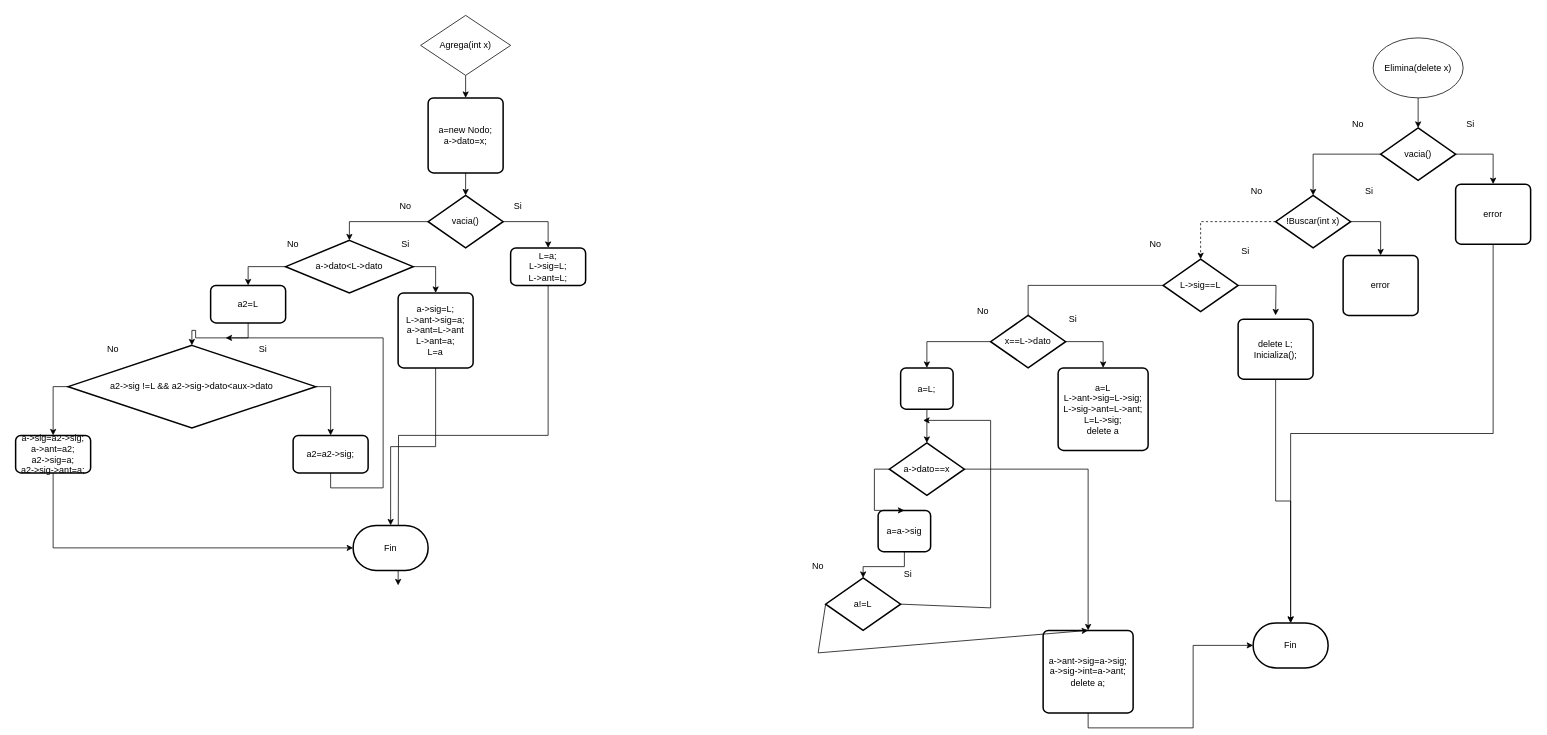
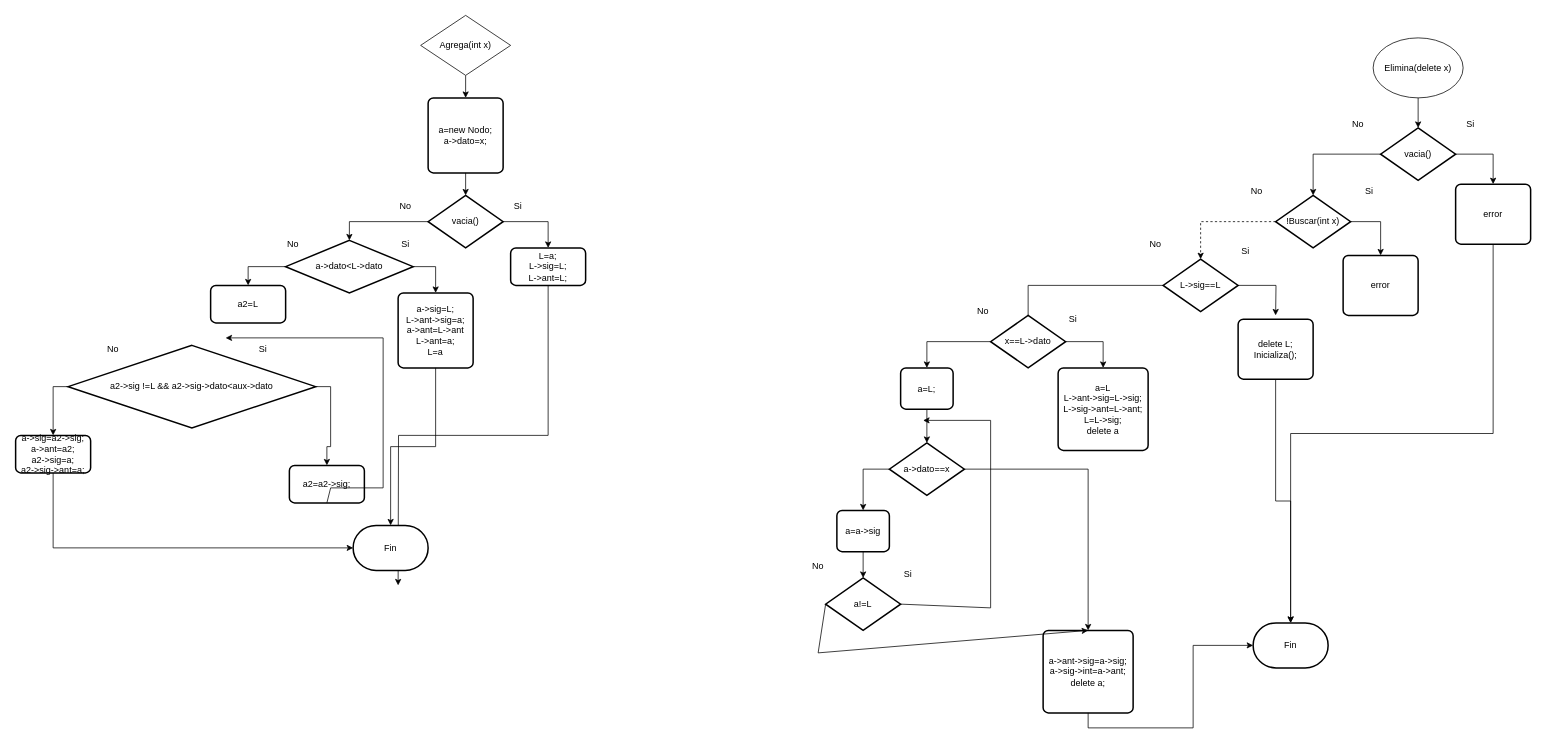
  <mxCell id="0" />
  <mxCell id="1" parent="0" />
  <mxCell id="2" style="edgeStyle=orthogonalEdgeStyle;rounded=0;orthogonalLoop=1;jettySize=auto;html=1;exitX=0.5;exitY=1;exitDx=0;exitDy=0;entryX=0.5;entryY=0;entryDx=0;entryDy=0;" parent="1" source="3" target="4" edge="1"><mxGeometry relative="1" as="geometry" /></mxCell>
  <mxCell id="3" value="Agrega(int x)" style="rhombus;whiteSpace=wrap;html=1;" parent="1" vertex="1"><mxGeometry x="560" y="20" width="120" height="80" as="geometry" /></mxCell>
  <mxCell id="4" value="a=new Nodo;&lt;div&gt;a-&amp;gt;dato=x;&lt;/div&gt;" style="rounded=1;whiteSpace=wrap;html=1;absoluteArcSize=1;arcSize=14;strokeWidth=2;" parent="1" vertex="1"><mxGeometry x="570" y="130" width="100" height="100" as="geometry" /></mxCell>
  <mxCell id="5" style="edgeStyle=orthogonalEdgeStyle;rounded=0;orthogonalLoop=1;jettySize=auto;html=1;exitX=1;exitY=0.5;exitDx=0;exitDy=0;exitPerimeter=0;entryX=0.5;entryY=0;entryDx=0;entryDy=0;" parent="1" source="6" target="9" edge="1"><mxGeometry relative="1" as="geometry" /></mxCell>
  <mxCell id="6" value="vacia()" style="strokeWidth=2;html=1;shape=mxgraph.flowchart.decision;whiteSpace=wrap;" parent="1" vertex="1"><mxGeometry x="570" y="260" width="100" height="70" as="geometry" /></mxCell>
  <mxCell id="7" style="edgeStyle=orthogonalEdgeStyle;rounded=0;orthogonalLoop=1;jettySize=auto;html=1;exitX=0.5;exitY=1;exitDx=0;exitDy=0;entryX=0.5;entryY=0;entryDx=0;entryDy=0;entryPerimeter=0;" parent="1" source="4" target="6" edge="1"><mxGeometry relative="1" as="geometry" /></mxCell>
  <mxCell id="8" style="edgeStyle=orthogonalEdgeStyle;rounded=0;orthogonalLoop=1;jettySize=auto;html=1;exitX=0.5;exitY=1;exitDx=0;exitDy=0;" parent="1" source="9" edge="1"><mxGeometry relative="1" as="geometry"><mxPoint x="530" y="780" as="targetPoint" /></mxGeometry></mxCell>
  <mxCell id="9" value="L=a;&lt;div&gt;L-&amp;gt;sig=L;&lt;/div&gt;&lt;div&gt;L-&amp;gt;ant=L;&lt;/div&gt;" style="rounded=1;whiteSpace=wrap;html=1;absoluteArcSize=1;arcSize=14;strokeWidth=2;" parent="1" vertex="1"><mxGeometry x="680" y="330" width="100" height="50" as="geometry" /></mxCell>
  <mxCell id="10" style="edgeStyle=orthogonalEdgeStyle;rounded=0;orthogonalLoop=1;jettySize=auto;html=1;exitX=1;exitY=0.5;exitDx=0;exitDy=0;exitPerimeter=0;entryX=0.5;entryY=0;entryDx=0;entryDy=0;" parent="1" source="12" target="18" edge="1"><mxGeometry relative="1" as="geometry" /></mxCell>
  <mxCell id="11" style="edgeStyle=orthogonalEdgeStyle;rounded=0;orthogonalLoop=1;jettySize=auto;html=1;exitX=0;exitY=0.5;exitDx=0;exitDy=0;exitPerimeter=0;entryX=0.5;entryY=0;entryDx=0;entryDy=0;" parent="1" source="12" target="19" edge="1"><mxGeometry relative="1" as="geometry" /></mxCell>
  <mxCell id="12" value="a-&amp;gt;dato&amp;lt;L-&amp;gt;dato" style="strokeWidth=2;html=1;shape=mxgraph.flowchart.decision;whiteSpace=wrap;" parent="1" vertex="1"><mxGeometry x="380" y="320" width="170" height="70" as="geometry" /></mxCell>
  <mxCell id="13" style="edgeStyle=orthogonalEdgeStyle;rounded=0;orthogonalLoop=1;jettySize=auto;html=1;exitX=0;exitY=0.5;exitDx=0;exitDy=0;exitPerimeter=0;entryX=0.5;entryY=0;entryDx=0;entryDy=0;entryPerimeter=0;" parent="1" source="6" target="12" edge="1"><mxGeometry relative="1" as="geometry" /></mxCell>
  <mxCell id="14" value="Si" style="text;html=1;align=center;verticalAlign=middle;whiteSpace=wrap;rounded=0;" parent="1" vertex="1"><mxGeometry x="660" y="260" width="60" height="30" as="geometry" /></mxCell>
  <mxCell id="15" value="No" style="text;html=1;align=center;verticalAlign=middle;whiteSpace=wrap;rounded=0;" parent="1" vertex="1"><mxGeometry x="510" y="260" width="60" height="30" as="geometry" /></mxCell>
  <mxCell id="16" value="No" style="text;html=1;align=center;verticalAlign=middle;whiteSpace=wrap;rounded=0;" parent="1" vertex="1"><mxGeometry x="360" y="310" width="60" height="30" as="geometry" /></mxCell>
  <mxCell id="17" value="Si" style="text;html=1;align=center;verticalAlign=middle;whiteSpace=wrap;rounded=0;" parent="1" vertex="1"><mxGeometry x="510" y="310" width="60" height="30" as="geometry" /></mxCell>
  <mxCell id="18" value="a-&amp;gt;sig=L;&lt;div&gt;L-&amp;gt;ant-&amp;gt;sig=a;&lt;/div&gt;&lt;div&gt;a-&amp;gt;ant=L-&amp;gt;ant&lt;/div&gt;&lt;div&gt;L-&amp;gt;ant=a;&lt;/div&gt;&lt;div&gt;L=a&lt;/div&gt;" style="rounded=1;whiteSpace=wrap;html=1;absoluteArcSize=1;arcSize=14;strokeWidth=2;" parent="1" vertex="1"><mxGeometry x="530" y="390" width="100" height="100" as="geometry" /></mxCell>
  <mxCell id="19" value="a2=L" style="rounded=1;whiteSpace=wrap;html=1;absoluteArcSize=1;arcSize=14;strokeWidth=2;" parent="1" vertex="1"><mxGeometry x="280" y="380" width="100" height="50" as="geometry" /></mxCell>
  <mxCell id="20" style="edgeStyle=orthogonalEdgeStyle;rounded=0;orthogonalLoop=1;jettySize=auto;html=1;exitX=0.5;exitY=1;exitDx=0;exitDy=0;" parent="1" source="19" target="19" edge="1"><mxGeometry relative="1" as="geometry" /></mxCell>
  <mxCell id="21" style="edgeStyle=orthogonalEdgeStyle;rounded=0;orthogonalLoop=1;jettySize=auto;html=1;exitX=1;exitY=0.5;exitDx=0;exitDy=0;exitPerimeter=0;entryX=0.5;entryY=0;entryDx=0;entryDy=0;" parent="1" source="23" target="25" edge="1"><mxGeometry relative="1" as="geometry" /></mxCell>
  <mxCell id="22" style="edgeStyle=orthogonalEdgeStyle;rounded=0;orthogonalLoop=1;jettySize=auto;html=1;exitX=0;exitY=0.5;exitDx=0;exitDy=0;exitPerimeter=0;" parent="1" source="23" target="29" edge="1"><mxGeometry relative="1" as="geometry" /></mxCell>
  <mxCell id="23" value="a2-&amp;gt;sig !=L &amp;amp;&amp;amp; a2-&amp;gt;sig-&amp;gt;dato&amp;lt;aux-&amp;gt;dato" style="strokeWidth=2;html=1;shape=mxgraph.flowchart.decision;whiteSpace=wrap;" parent="1" vertex="1"><mxGeometry x="90" y="460" width="330" height="110" as="geometry" /></mxCell>
- <mxCell id="24" style="edgeStyle=orthogonalEdgeStyle;rounded=0;orthogonalLoop=1;jettySize=auto;html=1;exitX=0.5;exitY=1;exitDx=0;exitDy=0;entryX=0.5;entryY=0;entryDx=0;entryDy=0;entryPerimeter=0;" parent="1" source="19" target="23" edge="1"><mxGeometry relative="1" as="geometry" /></mxCell>
- <mxCell id="25" value="a2=a2-&amp;gt;sig;" style="rounded=1;whiteSpace=wrap;html=1;absoluteArcSize=1;arcSize=14;strokeWidth=2;" parent="1" vertex="1"><mxGeometry x="390" y="580" width="100" height="50" as="geometry" /></mxCell>
+ <mxCell id="25" value="a2=a2-&amp;gt;sig;" style="rounded=1;whiteSpace=wrap;html=1;absoluteArcSize=1;arcSize=14;strokeWidth=2;" parent="1" vertex="1"><mxGeometry x="385" y="620" width="100" height="50" as="geometry" /></mxCell>
  <mxCell id="26" value="Si" style="text;html=1;align=center;verticalAlign=middle;whiteSpace=wrap;rounded=0;" parent="1" vertex="1"><mxGeometry x="320" y="450" width="60" height="30" as="geometry" /></mxCell>
  <mxCell id="27" value="No" style="text;html=1;align=center;verticalAlign=middle;whiteSpace=wrap;rounded=0;" parent="1" vertex="1"><mxGeometry x="120" y="450" width="60" height="30" as="geometry" /></mxCell>
  <mxCell id="28" value="" style="endArrow=classic;html=1;rounded=0;exitX=0.5;exitY=1;exitDx=0;exitDy=0;" parent="1" source="25" edge="1"><mxGeometry width="50" height="50" relative="1" as="geometry"><mxPoint x="520" y="650" as="sourcePoint" /><mxPoint x="300" y="450" as="targetPoint" /><Array as="points"><mxPoint x="440" y="650" /><mxPoint x="510" y="650" /><mxPoint x="510" y="450" /></Array></mxGeometry></mxCell>
  <mxCell id="29" value="a-&amp;gt;sig=a2-&amp;gt;sig;&lt;div&gt;a-&amp;gt;ant=a2;&lt;/div&gt;&lt;div&gt;a2-&amp;gt;sig=a;&lt;/div&gt;&lt;div&gt;a2-&amp;gt;sig-&amp;gt;ant=a;&lt;/div&gt;" style="rounded=1;whiteSpace=wrap;html=1;absoluteArcSize=1;arcSize=14;strokeWidth=2;" parent="1" vertex="1"><mxGeometry x="20" y="580" width="100" height="50" as="geometry" /></mxCell>
  <mxCell id="30" value="Fin" style="strokeWidth=2;html=1;shape=mxgraph.flowchart.terminator;whiteSpace=wrap;" parent="1" vertex="1"><mxGeometry x="470" y="700" width="100" height="60" as="geometry" /></mxCell>
  <mxCell id="31" style="edgeStyle=orthogonalEdgeStyle;rounded=0;orthogonalLoop=1;jettySize=auto;html=1;exitX=0.5;exitY=1;exitDx=0;exitDy=0;entryX=0.5;entryY=0;entryDx=0;entryDy=0;entryPerimeter=0;" parent="1" source="18" target="30" edge="1"><mxGeometry relative="1" as="geometry" /></mxCell>
  <mxCell id="32" value="Elimina(delete x)" style="ellipse;whiteSpace=wrap;html=1;" parent="1" vertex="1"><mxGeometry x="1830" y="50" width="120" height="80" as="geometry" /></mxCell>
  <mxCell id="33" style="edgeStyle=orthogonalEdgeStyle;rounded=0;orthogonalLoop=1;jettySize=auto;html=1;exitX=1;exitY=0.5;exitDx=0;exitDy=0;exitPerimeter=0;" parent="1" source="34" target="38" edge="1"><mxGeometry relative="1" as="geometry" /></mxCell>
  <mxCell id="34" value="vacia()" style="strokeWidth=2;html=1;shape=mxgraph.flowchart.decision;whiteSpace=wrap;" parent="1" vertex="1"><mxGeometry x="1840" y="170" width="100" height="70" as="geometry" /></mxCell>
  <mxCell id="35" style="edgeStyle=orthogonalEdgeStyle;rounded=0;orthogonalLoop=1;jettySize=auto;html=1;exitX=0.5;exitY=1;exitDx=0;exitDy=0;entryX=0.5;entryY=0;entryDx=0;entryDy=0;entryPerimeter=0;" parent="1" source="32" target="34" edge="1"><mxGeometry relative="1" as="geometry" /></mxCell>
  <mxCell id="36" value="Si" style="text;html=1;align=center;verticalAlign=middle;whiteSpace=wrap;rounded=0;" parent="1" vertex="1"><mxGeometry x="1930" y="150" width="60" height="30" as="geometry" /></mxCell>
  <mxCell id="37" value="No" style="text;html=1;align=center;verticalAlign=middle;whiteSpace=wrap;rounded=0;" parent="1" vertex="1"><mxGeometry x="1780" y="150" width="60" height="30" as="geometry" /></mxCell>
  <mxCell id="38" value="error" style="rounded=1;whiteSpace=wrap;html=1;absoluteArcSize=1;arcSize=14;strokeWidth=2;" parent="1" vertex="1"><mxGeometry x="1940" y="245" width="100" height="80" as="geometry" /></mxCell>
  <mxCell id="39" style="edgeStyle=orthogonalEdgeStyle;rounded=0;orthogonalLoop=1;jettySize=auto;html=1;exitX=1;exitY=0.5;exitDx=0;exitDy=0;exitPerimeter=0;entryX=0.5;entryY=0;entryDx=0;entryDy=0;" parent="1" source="40" target="44" edge="1"><mxGeometry relative="1" as="geometry" /></mxCell>
  <mxCell id="40" value="!Buscar(int x)" style="strokeWidth=2;html=1;shape=mxgraph.flowchart.decision;whiteSpace=wrap;" parent="1" vertex="1"><mxGeometry x="1700" y="260" width="100" height="70" as="geometry" /></mxCell>
  <mxCell id="41" style="edgeStyle=orthogonalEdgeStyle;rounded=0;orthogonalLoop=1;jettySize=auto;html=1;exitX=0;exitY=0.5;exitDx=0;exitDy=0;exitPerimeter=0;entryX=0.5;entryY=0;entryDx=0;entryDy=0;entryPerimeter=0;" parent="1" source="34" target="40" edge="1"><mxGeometry relative="1" as="geometry" /></mxCell>
  <mxCell id="42" value="Si" style="text;html=1;align=center;verticalAlign=middle;whiteSpace=wrap;rounded=0;" parent="1" vertex="1"><mxGeometry x="1795" y="240" width="60" height="30" as="geometry" /></mxCell>
  <mxCell id="43" value="No" style="text;html=1;align=center;verticalAlign=middle;whiteSpace=wrap;rounded=0;" parent="1" vertex="1"><mxGeometry x="1645" y="240" width="60" height="30" as="geometry" /></mxCell>
  <mxCell id="44" value="error" style="rounded=1;whiteSpace=wrap;html=1;absoluteArcSize=1;arcSize=14;strokeWidth=2;" parent="1" vertex="1"><mxGeometry x="1790" y="340" width="100" height="80" as="geometry" /></mxCell>
  <mxCell id="45" style="edgeStyle=orthogonalEdgeStyle;rounded=0;orthogonalLoop=1;jettySize=auto;html=1;exitX=0;exitY=0.5;exitDx=0;exitDy=0;exitPerimeter=0;entryX=0.5;entryY=0;entryDx=0;entryDy=0;entryPerimeter=0;endArrow=none;" parent="1" source="46" target="58" edge="1"><mxGeometry relative="1" as="geometry"><mxPoint x="1390" y="410" as="targetPoint" /></mxGeometry></mxCell>
  <mxCell id="46" value="L-&amp;gt;sig==L" style="strokeWidth=2;html=1;shape=mxgraph.flowchart.decision;whiteSpace=wrap;" parent="1" vertex="1"><mxGeometry x="1550" y="345" width="100" height="70" as="geometry" /></mxCell>
  <mxCell id="47" style="edgeStyle=orthogonalEdgeStyle;rounded=0;orthogonalLoop=1;jettySize=auto;html=1;exitX=0;exitY=0.5;exitDx=0;exitDy=0;exitPerimeter=0;entryX=0.5;entryY=0;entryDx=0;entryDy=0;entryPerimeter=0;dashed=1;" parent="1" source="40" target="46" edge="1"><mxGeometry relative="1" as="geometry" /></mxCell>
  <mxCell id="48" value="No" style="text;html=1;align=center;verticalAlign=middle;whiteSpace=wrap;rounded=0;" parent="1" vertex="1"><mxGeometry x="1510" y="310" width="60" height="30" as="geometry" /></mxCell>
  <mxCell id="49" value="Si" style="text;html=1;align=center;verticalAlign=middle;whiteSpace=wrap;rounded=0;" parent="1" vertex="1"><mxGeometry x="1630" y="320" width="60" height="30" as="geometry" /></mxCell>
  <mxCell id="50" style="edgeStyle=orthogonalEdgeStyle;rounded=0;orthogonalLoop=1;jettySize=auto;html=1;exitX=1;exitY=0.5;exitDx=0;exitDy=0;exitPerimeter=0;entryX=0.5;entryY=0;entryDx=0;entryDy=0;entryPerimeter=0;" parent="1" source="46" edge="1"><mxGeometry relative="1" as="geometry"><mxPoint x="1700" y="420" as="targetPoint" /></mxGeometry></mxCell>
  <mxCell id="51" value="delete L;&lt;div&gt;Inicializa();&lt;/div&gt;" style="rounded=1;whiteSpace=wrap;html=1;absoluteArcSize=1;arcSize=14;strokeWidth=2;" parent="1" vertex="1"><mxGeometry x="1650" y="425" width="100" height="80" as="geometry" /></mxCell>
  <mxCell id="52" value="Fin" style="strokeWidth=2;html=1;shape=mxgraph.flowchart.terminator;whiteSpace=wrap;" parent="1" vertex="1"><mxGeometry x="1670" y="830" width="100" height="60" as="geometry" /></mxCell>
  <mxCell id="53" style="edgeStyle=orthogonalEdgeStyle;rounded=0;orthogonalLoop=1;jettySize=auto;html=1;exitX=0.5;exitY=1;exitDx=0;exitDy=0;entryX=0.5;entryY=0;entryDx=0;entryDy=0;entryPerimeter=0;" parent="1" source="51" target="52" edge="1"><mxGeometry relative="1" as="geometry" /></mxCell>
  <mxCell id="54" style="edgeStyle=orthogonalEdgeStyle;rounded=0;orthogonalLoop=1;jettySize=auto;html=1;exitX=0.5;exitY=1;exitDx=0;exitDy=0;entryX=0.5;entryY=0;entryDx=0;entryDy=0;entryPerimeter=0;" parent="1" source="38" target="52" edge="1"><mxGeometry relative="1" as="geometry" /></mxCell>
  <mxCell id="55" style="edgeStyle=orthogonalEdgeStyle;rounded=0;orthogonalLoop=1;jettySize=auto;html=1;exitX=0.5;exitY=1;exitDx=0;exitDy=0;entryX=0;entryY=0.5;entryDx=0;entryDy=0;entryPerimeter=0;" edge="1" parent="1" source="29" target="30"><mxGeometry relative="1" as="geometry" /></mxCell>
  <mxCell id="56" style="edgeStyle=orthogonalEdgeStyle;rounded=0;orthogonalLoop=1;jettySize=auto;html=1;exitX=1;exitY=0.5;exitDx=0;exitDy=0;exitPerimeter=0;entryX=0.5;entryY=0;entryDx=0;entryDy=0;" edge="1" parent="1" source="58" target="61"><mxGeometry relative="1" as="geometry" /></mxCell>
  <mxCell id="57" style="edgeStyle=orthogonalEdgeStyle;rounded=0;orthogonalLoop=1;jettySize=auto;html=1;exitX=0;exitY=0.5;exitDx=0;exitDy=0;exitPerimeter=0;entryX=0.5;entryY=0;entryDx=0;entryDy=0;" edge="1" parent="1" source="58" target="62"><mxGeometry relative="1" as="geometry" /></mxCell>
  <mxCell id="58" value="x==L-&amp;gt;dato" style="strokeWidth=2;html=1;shape=mxgraph.flowchart.decision;whiteSpace=wrap;" vertex="1" parent="1"><mxGeometry x="1320" y="420" width="100" height="70" as="geometry" /></mxCell>
  <mxCell id="59" value="No" style="text;html=1;align=center;verticalAlign=middle;whiteSpace=wrap;rounded=0;" vertex="1" parent="1"><mxGeometry x="1280" y="400" width="60" height="30" as="geometry" /></mxCell>
  <mxCell id="60" value="Si" style="text;html=1;align=center;verticalAlign=middle;whiteSpace=wrap;rounded=0;" vertex="1" parent="1"><mxGeometry x="1400" y="410" width="60" height="30" as="geometry" /></mxCell>
  <mxCell id="61" value="a=L&lt;div&gt;L-&amp;gt;ant-&amp;gt;sig=L-&amp;gt;sig;&lt;/div&gt;&lt;div&gt;L-&amp;gt;sig-&amp;gt;ant=L-&amp;gt;ant;&lt;/div&gt;&lt;div&gt;L=L-&amp;gt;sig;&lt;/div&gt;&lt;div&gt;delete a&lt;/div&gt;" style="rounded=1;whiteSpace=wrap;html=1;absoluteArcSize=1;arcSize=14;strokeWidth=2;" vertex="1" parent="1"><mxGeometry x="1410" y="490" width="120" height="110" as="geometry" /></mxCell>
  <mxCell id="62" value="a=L;" style="rounded=1;whiteSpace=wrap;html=1;absoluteArcSize=1;arcSize=14;strokeWidth=2;" vertex="1" parent="1"><mxGeometry x="1200" y="490" width="70" height="55" as="geometry" /></mxCell>
- <mxCell id="63" value="a=a-&amp;gt;sig" style="rounded=1;whiteSpace=wrap;html=1;absoluteArcSize=1;arcSize=14;strokeWidth=2;" vertex="1" parent="1"><mxGeometry x="1170" y="680" width="70" height="55" as="geometry" /></mxCell>
+ <mxCell id="63" value="a=a-&amp;gt;sig" style="rounded=1;whiteSpace=wrap;html=1;absoluteArcSize=1;arcSize=14;strokeWidth=2;" vertex="1" parent="1"><mxGeometry x="1115" y="680" width="70" height="55" as="geometry" /></mxCell>
  <mxCell id="64" style="edgeStyle=orthogonalEdgeStyle;rounded=0;orthogonalLoop=1;jettySize=auto;html=1;exitX=0;exitY=0.5;exitDx=0;exitDy=0;exitPerimeter=0;entryX=0.5;entryY=0;entryDx=0;entryDy=0;" edge="1" parent="1" source="66" target="63"><mxGeometry relative="1" as="geometry" /></mxCell>
  <mxCell id="65" style="edgeStyle=orthogonalEdgeStyle;rounded=0;orthogonalLoop=1;jettySize=auto;html=1;exitX=1;exitY=0.5;exitDx=0;exitDy=0;exitPerimeter=0;" edge="1" parent="1" source="66" target="73"><mxGeometry relative="1" as="geometry" /></mxCell>
  <mxCell id="66" value="a-&amp;gt;dato==x" style="strokeWidth=2;html=1;shape=mxgraph.flowchart.decision;whiteSpace=wrap;" vertex="1" parent="1"><mxGeometry x="1185" y="590" width="100" height="70" as="geometry" /></mxCell>
  <mxCell id="67" style="edgeStyle=orthogonalEdgeStyle;rounded=0;orthogonalLoop=1;jettySize=auto;html=1;exitX=0.5;exitY=1;exitDx=0;exitDy=0;entryX=0.5;entryY=0;entryDx=0;entryDy=0;entryPerimeter=0;" edge="1" parent="1" source="62" target="66"><mxGeometry relative="1" as="geometry" /></mxCell>
  <mxCell id="68" value="a!=L" style="strokeWidth=2;html=1;shape=mxgraph.flowchart.decision;whiteSpace=wrap;" vertex="1" parent="1"><mxGeometry x="1100" y="770" width="100" height="70" as="geometry" /></mxCell>
  <mxCell id="69" style="edgeStyle=orthogonalEdgeStyle;rounded=0;orthogonalLoop=1;jettySize=auto;html=1;exitX=0.5;exitY=1;exitDx=0;exitDy=0;entryX=0.5;entryY=0;entryDx=0;entryDy=0;entryPerimeter=0;" edge="1" parent="1" source="63" target="68"><mxGeometry relative="1" as="geometry" /></mxCell>
  <mxCell id="70" value="" style="endArrow=classic;html=1;rounded=0;exitX=1;exitY=0.5;exitDx=0;exitDy=0;exitPerimeter=0;" edge="1" parent="1" source="68"><mxGeometry width="50" height="50" relative="1" as="geometry"><mxPoint x="1210" y="830" as="sourcePoint" /><mxPoint x="1230" y="560" as="targetPoint" /><Array as="points"><mxPoint x="1320" y="810" /><mxPoint x="1320" y="560" /></Array></mxGeometry></mxCell>
  <mxCell id="71" value="No" style="text;html=1;align=center;verticalAlign=middle;whiteSpace=wrap;rounded=0;" vertex="1" parent="1"><mxGeometry x="1060" y="740" width="60" height="30" as="geometry" /></mxCell>
  <mxCell id="72" value="Si" style="text;html=1;align=center;verticalAlign=middle;whiteSpace=wrap;rounded=0;" vertex="1" parent="1"><mxGeometry x="1180" y="750" width="60" height="30" as="geometry" /></mxCell>
  <mxCell id="73" value="a-&amp;gt;ant-&amp;gt;sig=a-&amp;gt;sig;&lt;div&gt;a-&amp;gt;sig-&amp;gt;int=a-&amp;gt;ant;&lt;/div&gt;&lt;div&gt;delete a;&lt;/div&gt;" style="rounded=1;whiteSpace=wrap;html=1;absoluteArcSize=1;arcSize=14;strokeWidth=2;" vertex="1" parent="1"><mxGeometry x="1390" y="840" width="120" height="110" as="geometry" /></mxCell>
  <mxCell id="74" value="" style="endArrow=classic;html=1;rounded=0;exitX=0;exitY=0.5;exitDx=0;exitDy=0;exitPerimeter=0;entryX=0.5;entryY=0;entryDx=0;entryDy=0;" edge="1" parent="1" source="68" target="73"><mxGeometry width="50" height="50" relative="1" as="geometry"><mxPoint x="1110" y="940" as="sourcePoint" /><mxPoint x="1160" y="890" as="targetPoint" /><Array as="points"><mxPoint x="1090" y="870" /></Array></mxGeometry></mxCell>
  <mxCell id="75" style="edgeStyle=orthogonalEdgeStyle;rounded=0;orthogonalLoop=1;jettySize=auto;html=1;exitX=0.5;exitY=1;exitDx=0;exitDy=0;entryX=0;entryY=0.5;entryDx=0;entryDy=0;entryPerimeter=0;" edge="1" parent="1" source="73" target="52"><mxGeometry relative="1" as="geometry" /></mxCell>
